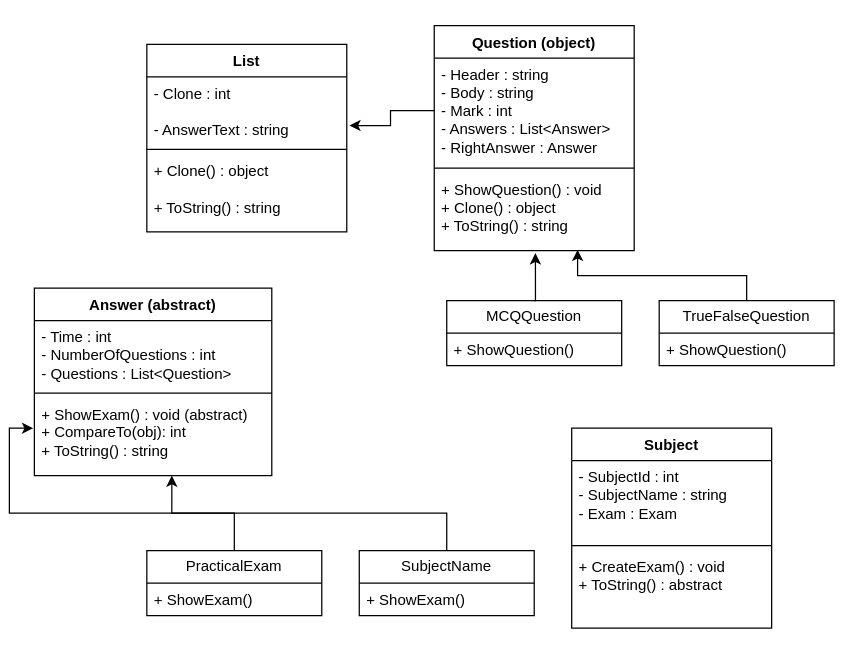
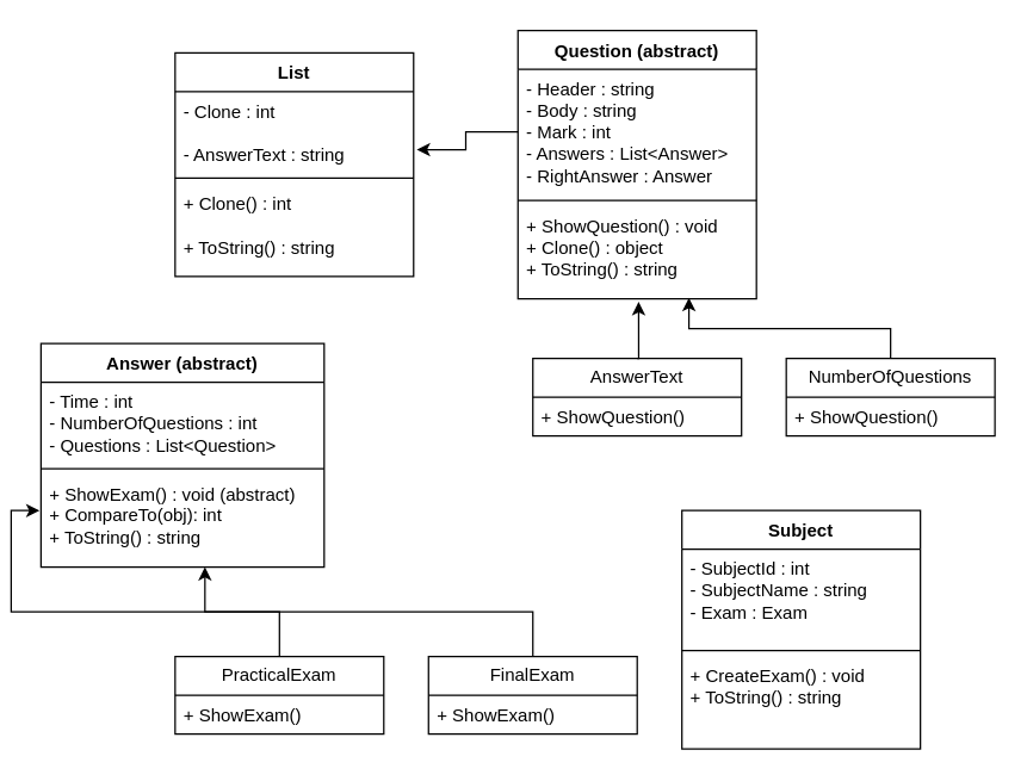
  <mxCell id="0" />
  <mxCell id="1" parent="0" />
  <mxCell id="2" value="List" style="swimlane;fontStyle=1;align=center;verticalAlign=top;childLayout=stackLayout;horizontal=1;startSize=26;horizontalStack=0;resizeParent=1;resizeParentMax=0;resizeLast=0;collapsible=1;marginBottom=0;whiteSpace=wrap;html=1;" vertex="1" parent="1"><mxGeometry x="110" y="35" width="160" height="150" as="geometry" /></mxCell>
  <mxCell id="3" value="- Clone : int&lt;div&gt;&lt;br&gt;&lt;div&gt;- AnswerText : string&lt;/div&gt;&lt;/div&gt;" style="text;strokeColor=none;fillColor=none;align=left;verticalAlign=top;spacingLeft=4;spacingRight=4;overflow=hidden;rotatable=0;points=[[0,0.5],[1,0.5]];portConstraint=eastwest;whiteSpace=wrap;html=1;" vertex="1" parent="2"><mxGeometry y="26" width="160" height="54" as="geometry" /></mxCell>
  <mxCell id="4" value="" style="line;strokeWidth=1;fillColor=none;align=left;verticalAlign=middle;spacingTop=-1;spacingLeft=3;spacingRight=3;rotatable=0;labelPosition=right;points=[];portConstraint=eastwest;strokeColor=inherit;" vertex="1" parent="2"><mxGeometry y="80" width="160" height="8" as="geometry" /></mxCell>
- <mxCell id="5" value="+ Clone() : object&lt;div&gt;&lt;br&gt;&lt;div&gt;+ ToString() : string&lt;/div&gt;&lt;/div&gt;" style="text;strokeColor=none;fillColor=none;align=left;verticalAlign=top;spacingLeft=4;spacingRight=4;overflow=hidden;rotatable=0;points=[[0,0.5],[1,0.5]];portConstraint=eastwest;whiteSpace=wrap;html=1;" vertex="1" parent="2"><mxGeometry y="88" width="160" height="62" as="geometry" /></mxCell>
- <mxCell id="6" value="Question (object)" style="swimlane;fontStyle=1;align=center;verticalAlign=top;childLayout=stackLayout;horizontal=1;startSize=26;horizontalStack=0;resizeParent=1;resizeParentMax=0;resizeLast=0;collapsible=1;marginBottom=0;whiteSpace=wrap;html=1;" vertex="1" parent="1"><mxGeometry x="340" y="20" width="160" height="180" as="geometry" /></mxCell>
+ <mxCell id="5" value="+ Clone() : int&lt;div&gt;&lt;br&gt;&lt;div&gt;+ ToString() : string&lt;/div&gt;&lt;/div&gt;" style="text;strokeColor=none;fillColor=none;align=left;verticalAlign=top;spacingLeft=4;spacingRight=4;overflow=hidden;rotatable=0;points=[[0,0.5],[1,0.5]];portConstraint=eastwest;whiteSpace=wrap;html=1;" vertex="1" parent="2"><mxGeometry y="88" width="160" height="62" as="geometry" /></mxCell>
+ <mxCell id="6" value="Question (abstract)" style="swimlane;fontStyle=1;align=center;verticalAlign=top;childLayout=stackLayout;horizontal=1;startSize=26;horizontalStack=0;resizeParent=1;resizeParentMax=0;resizeLast=0;collapsible=1;marginBottom=0;whiteSpace=wrap;html=1;" vertex="1" parent="1"><mxGeometry x="340" y="20" width="160" height="180" as="geometry" /></mxCell>
  <mxCell id="7" value="&lt;div&gt;- Header : string&lt;/div&gt;&lt;div&gt;- Body : string&lt;/div&gt;&lt;div&gt;- Mark : int&lt;/div&gt;&lt;div&gt;- Answers : List&amp;lt;Answer&amp;gt;&amp;nbsp;&lt;/div&gt;&lt;div&gt;- RightAnswer : Answer&lt;/div&gt;" style="text;strokeColor=none;fillColor=none;align=left;verticalAlign=top;spacingLeft=4;spacingRight=4;overflow=hidden;rotatable=0;points=[[0,0.5],[1,0.5]];portConstraint=eastwest;whiteSpace=wrap;html=1;" vertex="1" parent="6"><mxGeometry y="26" width="160" height="84" as="geometry" /></mxCell>
  <mxCell id="8" value="" style="line;strokeWidth=1;fillColor=none;align=left;verticalAlign=middle;spacingTop=-1;spacingLeft=3;spacingRight=3;rotatable=0;labelPosition=right;points=[];portConstraint=eastwest;strokeColor=inherit;" vertex="1" parent="6"><mxGeometry y="110" width="160" height="8" as="geometry" /></mxCell>
  <mxCell id="9" value="&lt;div&gt;+ ShowQuestion() : void&lt;/div&gt;&lt;div&gt;+ Clone() : object&lt;/div&gt;&lt;div&gt;+ ToString() : string&lt;/div&gt;" style="text;strokeColor=none;fillColor=none;align=left;verticalAlign=top;spacingLeft=4;spacingRight=4;overflow=hidden;rotatable=0;points=[[0,0.5],[1,0.5]];portConstraint=eastwest;whiteSpace=wrap;html=1;" vertex="1" parent="6"><mxGeometry y="118" width="160" height="62" as="geometry" /></mxCell>
- <mxCell id="10" value="MCQQuestion" style="swimlane;fontStyle=0;childLayout=stackLayout;horizontal=1;startSize=26;fillColor=none;horizontalStack=0;resizeParent=1;resizeParentMax=0;resizeLast=0;collapsible=1;marginBottom=0;whiteSpace=wrap;html=1;" vertex="1" parent="1"><mxGeometry x="350" y="240" width="140" height="52" as="geometry" /></mxCell>
+ <mxCell id="10" value="AnswerText" style="swimlane;fontStyle=0;childLayout=stackLayout;horizontal=1;startSize=26;fillColor=none;horizontalStack=0;resizeParent=1;resizeParentMax=0;resizeLast=0;collapsible=1;marginBottom=0;whiteSpace=wrap;html=1;" vertex="1" parent="1"><mxGeometry x="350" y="240" width="140" height="52" as="geometry" /></mxCell>
  <mxCell id="11" value="+ ShowQuestion()" style="text;strokeColor=none;fillColor=none;align=left;verticalAlign=top;spacingLeft=4;spacingRight=4;overflow=hidden;rotatable=0;points=[[0,0.5],[1,0.5]];portConstraint=eastwest;whiteSpace=wrap;html=1;" vertex="1" parent="10"><mxGeometry y="26" width="140" height="26" as="geometry" /></mxCell>
- <mxCell id="12" value="TrueFalseQuestion" style="swimlane;fontStyle=0;childLayout=stackLayout;horizontal=1;startSize=26;fillColor=none;horizontalStack=0;resizeParent=1;resizeParentMax=0;resizeLast=0;collapsible=1;marginBottom=0;whiteSpace=wrap;html=1;" vertex="1" parent="1"><mxGeometry x="520" y="240" width="140" height="52" as="geometry" /></mxCell>
+ <mxCell id="12" value="NumberOfQuestions" style="swimlane;fontStyle=0;childLayout=stackLayout;horizontal=1;startSize=26;fillColor=none;horizontalStack=0;resizeParent=1;resizeParentMax=0;resizeLast=0;collapsible=1;marginBottom=0;whiteSpace=wrap;html=1;" vertex="1" parent="1"><mxGeometry x="520" y="240" width="140" height="52" as="geometry" /></mxCell>
  <mxCell id="13" value="+ ShowQuestion()" style="text;strokeColor=none;fillColor=none;align=left;verticalAlign=top;spacingLeft=4;spacingRight=4;overflow=hidden;rotatable=0;points=[[0,0.5],[1,0.5]];portConstraint=eastwest;whiteSpace=wrap;html=1;" vertex="1" parent="12"><mxGeometry y="26" width="140" height="26" as="geometry" /></mxCell>
  <mxCell id="14" style="edgeStyle=orthogonalEdgeStyle;rounded=0;orthogonalLoop=1;jettySize=auto;html=1;exitX=0.5;exitY=0;exitDx=0;exitDy=0;entryX=0.506;entryY=1.032;entryDx=0;entryDy=0;entryPerimeter=0;" edge="1" parent="1" source="10" target="9"><mxGeometry relative="1" as="geometry" /></mxCell>
  <mxCell id="15" style="edgeStyle=orthogonalEdgeStyle;rounded=0;orthogonalLoop=1;jettySize=auto;html=1;exitX=0.5;exitY=0;exitDx=0;exitDy=0;entryX=0.717;entryY=0.989;entryDx=0;entryDy=0;entryPerimeter=0;" edge="1" parent="1" source="12" target="9"><mxGeometry relative="1" as="geometry" /></mxCell>
  <mxCell id="16" style="edgeStyle=orthogonalEdgeStyle;rounded=0;orthogonalLoop=1;jettySize=auto;html=1;exitX=0;exitY=0.5;exitDx=0;exitDy=0;entryX=1.013;entryY=0.72;entryDx=0;entryDy=0;entryPerimeter=0;" edge="1" parent="1" source="7" target="3"><mxGeometry relative="1" as="geometry" /></mxCell>
  <mxCell id="17" value="Answer (abstract)" style="swimlane;fontStyle=1;align=center;verticalAlign=top;childLayout=stackLayout;horizontal=1;startSize=26;horizontalStack=0;resizeParent=1;resizeParentMax=0;resizeLast=0;collapsible=1;marginBottom=0;whiteSpace=wrap;html=1;" vertex="1" parent="1"><mxGeometry x="20" y="230" width="190" height="150" as="geometry" /></mxCell>
  <mxCell id="18" value="&lt;div&gt;- Time : int&lt;/div&gt;&lt;div&gt;- NumberOfQuestions : int&amp;nbsp;&amp;nbsp;&lt;/div&gt;&lt;div&gt;- Questions : List&amp;lt;Question&amp;gt;&lt;/div&gt;" style="text;strokeColor=none;fillColor=none;align=left;verticalAlign=top;spacingLeft=4;spacingRight=4;overflow=hidden;rotatable=0;points=[[0,0.5],[1,0.5]];portConstraint=eastwest;whiteSpace=wrap;html=1;" vertex="1" parent="17"><mxGeometry y="26" width="190" height="54" as="geometry" /></mxCell>
  <mxCell id="19" value="" style="line;strokeWidth=1;fillColor=none;align=left;verticalAlign=middle;spacingTop=-1;spacingLeft=3;spacingRight=3;rotatable=0;labelPosition=right;points=[];portConstraint=eastwest;strokeColor=inherit;" vertex="1" parent="17"><mxGeometry y="80" width="190" height="8" as="geometry" /></mxCell>
  <mxCell id="20" value="&lt;div&gt;+ ShowExam() : void (abstract)&lt;/div&gt;&lt;div&gt;+ CompareTo(obj): int&lt;/div&gt;&lt;div&gt;+ ToString() : string&lt;/div&gt;" style="text;strokeColor=none;fillColor=none;align=left;verticalAlign=top;spacingLeft=4;spacingRight=4;overflow=hidden;rotatable=0;points=[[0,0.5],[1,0.5]];portConstraint=eastwest;whiteSpace=wrap;html=1;" vertex="1" parent="17"><mxGeometry y="88" width="190" height="62" as="geometry" /></mxCell>
  <mxCell id="21" value="PracticalExam" style="swimlane;fontStyle=0;childLayout=stackLayout;horizontal=1;startSize=26;fillColor=none;horizontalStack=0;resizeParent=1;resizeParentMax=0;resizeLast=0;collapsible=1;marginBottom=0;whiteSpace=wrap;html=1;" vertex="1" parent="1"><mxGeometry x="110" y="440" width="140" height="52" as="geometry" /></mxCell>
  <mxCell id="22" value="+ ShowExam()" style="text;strokeColor=none;fillColor=none;align=left;verticalAlign=top;spacingLeft=4;spacingRight=4;overflow=hidden;rotatable=0;points=[[0,0.5],[1,0.5]];portConstraint=eastwest;whiteSpace=wrap;html=1;" vertex="1" parent="21"><mxGeometry y="26" width="140" height="26" as="geometry" /></mxCell>
- <mxCell id="23" value="SubjectName" style="swimlane;fontStyle=0;childLayout=stackLayout;horizontal=1;startSize=26;fillColor=none;horizontalStack=0;resizeParent=1;resizeParentMax=0;resizeLast=0;collapsible=1;marginBottom=0;whiteSpace=wrap;html=1;" vertex="1" parent="1"><mxGeometry x="280" y="440" width="140" height="52" as="geometry" /></mxCell>
+ <mxCell id="23" value="FinalExam" style="swimlane;fontStyle=0;childLayout=stackLayout;horizontal=1;startSize=26;fillColor=none;horizontalStack=0;resizeParent=1;resizeParentMax=0;resizeLast=0;collapsible=1;marginBottom=0;whiteSpace=wrap;html=1;" vertex="1" parent="1"><mxGeometry x="280" y="440" width="140" height="52" as="geometry" /></mxCell>
  <mxCell id="24" value="+ ShowExam()" style="text;strokeColor=none;fillColor=none;align=left;verticalAlign=top;spacingLeft=4;spacingRight=4;overflow=hidden;rotatable=0;points=[[0,0.5],[1,0.5]];portConstraint=eastwest;whiteSpace=wrap;html=1;" vertex="1" parent="23"><mxGeometry y="26" width="140" height="26" as="geometry" /></mxCell>
  <mxCell id="25" style="edgeStyle=orthogonalEdgeStyle;rounded=0;orthogonalLoop=1;jettySize=auto;html=1;exitX=0.5;exitY=0;exitDx=0;exitDy=0;entryX=0.579;entryY=1;entryDx=0;entryDy=0;entryPerimeter=0;" edge="1" parent="1" source="23" target="20"><mxGeometry relative="1" as="geometry" /></mxCell>
  <mxCell id="26" style="edgeStyle=orthogonalEdgeStyle;rounded=0;orthogonalLoop=1;jettySize=auto;html=1;exitX=0.5;exitY=0;exitDx=0;exitDy=0;entryX=-0.005;entryY=0.389;entryDx=0;entryDy=0;entryPerimeter=0;" edge="1" parent="1" source="21" target="20"><mxGeometry relative="1" as="geometry" /></mxCell>
  <mxCell id="27" value="Subject" style="swimlane;fontStyle=1;align=center;verticalAlign=top;childLayout=stackLayout;horizontal=1;startSize=26;horizontalStack=0;resizeParent=1;resizeParentMax=0;resizeLast=0;collapsible=1;marginBottom=0;whiteSpace=wrap;html=1;" vertex="1" parent="1"><mxGeometry x="450" y="342" width="160" height="160" as="geometry" /></mxCell>
  <mxCell id="28" value="&lt;div&gt;- SubjectId : int&lt;/div&gt;&lt;div&gt;- SubjectName : string&lt;/div&gt;&lt;div&gt;- Exam : Exam&amp;nbsp; &amp;nbsp;&lt;/div&gt;" style="text;strokeColor=none;fillColor=none;align=left;verticalAlign=top;spacingLeft=4;spacingRight=4;overflow=hidden;rotatable=0;points=[[0,0.5],[1,0.5]];portConstraint=eastwest;whiteSpace=wrap;html=1;" vertex="1" parent="27"><mxGeometry y="26" width="160" height="64" as="geometry" /></mxCell>
  <mxCell id="29" value="" style="line;strokeWidth=1;fillColor=none;align=left;verticalAlign=middle;spacingTop=-1;spacingLeft=3;spacingRight=3;rotatable=0;labelPosition=right;points=[];portConstraint=eastwest;strokeColor=inherit;" vertex="1" parent="27"><mxGeometry y="90" width="160" height="8" as="geometry" /></mxCell>
- <mxCell id="30" value="&lt;div&gt;+ CreateExam() : void&lt;/div&gt;&lt;div&gt;+ ToString() : abstract&lt;/div&gt;" style="text;strokeColor=none;fillColor=none;align=left;verticalAlign=top;spacingLeft=4;spacingRight=4;overflow=hidden;rotatable=0;points=[[0,0.5],[1,0.5]];portConstraint=eastwest;whiteSpace=wrap;html=1;" vertex="1" parent="27"><mxGeometry y="98" width="160" height="62" as="geometry" /></mxCell>
+ <mxCell id="30" value="&lt;div&gt;+ CreateExam() : void&lt;/div&gt;&lt;div&gt;+ ToString() : string&lt;/div&gt;" style="text;strokeColor=none;fillColor=none;align=left;verticalAlign=top;spacingLeft=4;spacingRight=4;overflow=hidden;rotatable=0;points=[[0,0.5],[1,0.5]];portConstraint=eastwest;whiteSpace=wrap;html=1;" vertex="1" parent="27"><mxGeometry y="98" width="160" height="62" as="geometry" /></mxCell>
